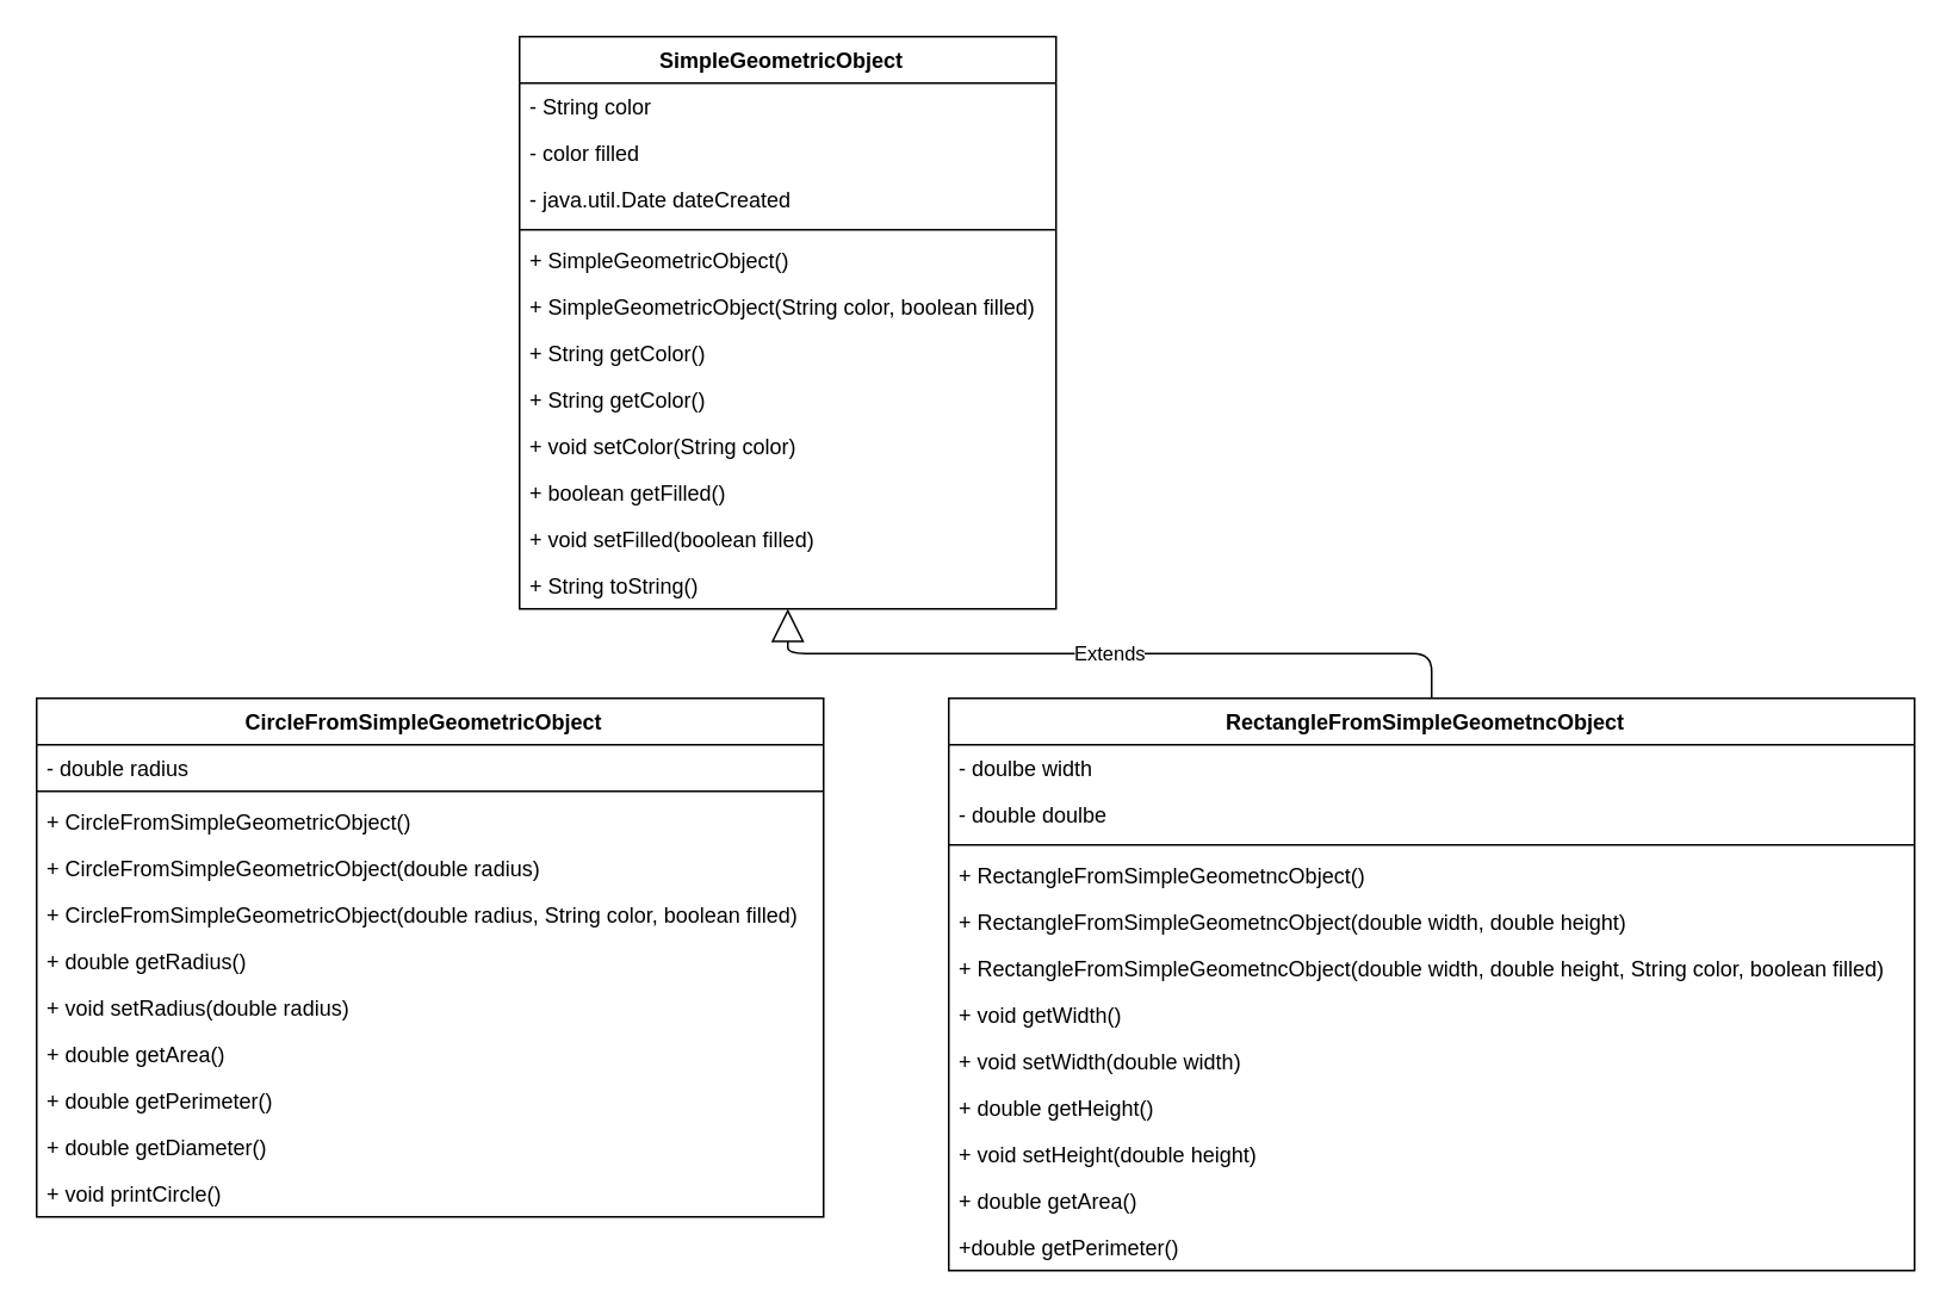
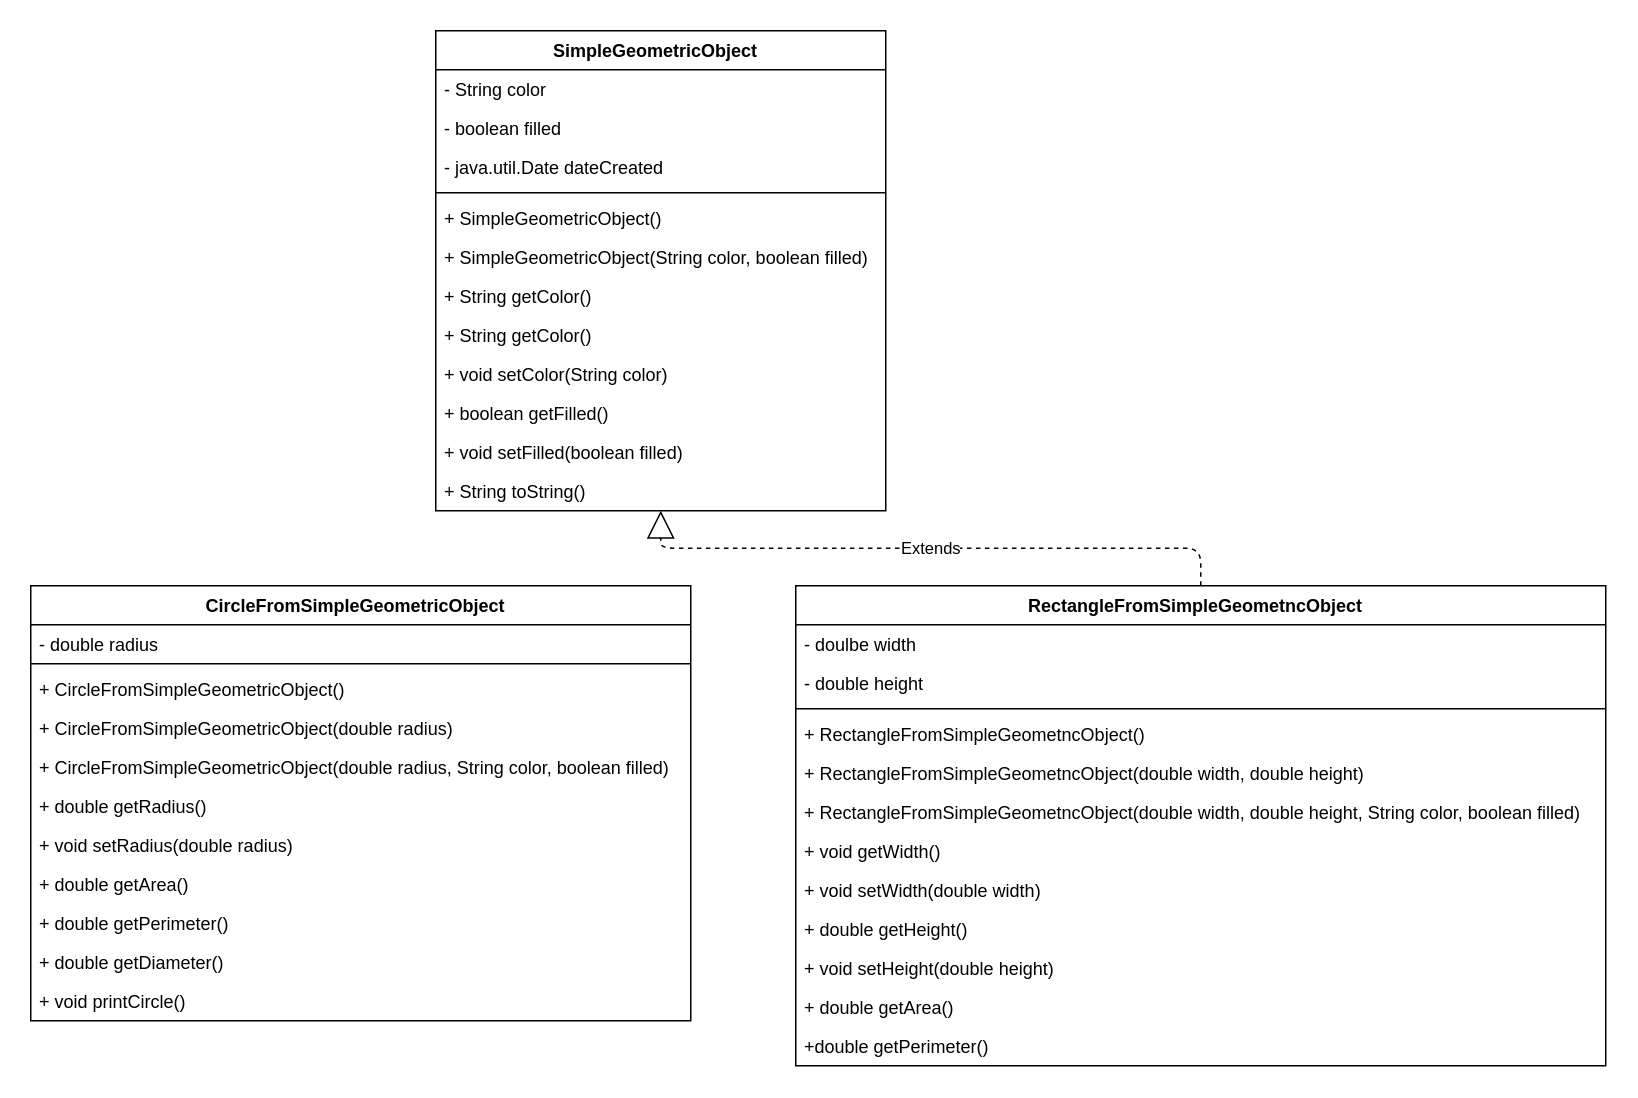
  <mxCell id="0" />
  <mxCell id="1" parent="0" />
  <mxCell id="2" value="SimpleGeometricObject  " style="swimlane;fontStyle=1;align=center;verticalAlign=top;childLayout=stackLayout;horizontal=1;startSize=26;horizontalStack=0;resizeParent=1;resizeParentMax=0;resizeLast=0;collapsible=1;marginBottom=0;" vertex="1" parent="1"><mxGeometry x="290" y="20" width="300" height="320" as="geometry" /></mxCell>
  <mxCell id="3" value="- String color" style="text;strokeColor=none;fillColor=none;align=left;verticalAlign=top;spacingLeft=4;spacingRight=4;overflow=hidden;rotatable=0;points=[[0,0.5],[1,0.5]];portConstraint=eastwest;" vertex="1" parent="2"><mxGeometry y="26" width="300" height="26" as="geometry" /></mxCell>
- <mxCell id="4" value="- color filled" style="text;strokeColor=none;fillColor=none;align=left;verticalAlign=top;spacingLeft=4;spacingRight=4;overflow=hidden;rotatable=0;points=[[0,0.5],[1,0.5]];portConstraint=eastwest;" vertex="1" parent="2"><mxGeometry y="52" width="300" height="26" as="geometry" /></mxCell>
+ <mxCell id="4" value="- boolean filled" style="text;strokeColor=none;fillColor=none;align=left;verticalAlign=top;spacingLeft=4;spacingRight=4;overflow=hidden;rotatable=0;points=[[0,0.5],[1,0.5]];portConstraint=eastwest;" vertex="1" parent="2"><mxGeometry y="52" width="300" height="26" as="geometry" /></mxCell>
  <mxCell id="5" value="- java.util.Date dateCreated" style="text;strokeColor=none;fillColor=none;align=left;verticalAlign=top;spacingLeft=4;spacingRight=4;overflow=hidden;rotatable=0;points=[[0,0.5],[1,0.5]];portConstraint=eastwest;" vertex="1" parent="2"><mxGeometry y="78" width="300" height="26" as="geometry" /></mxCell>
  <mxCell id="6" value="" style="line;strokeWidth=1;fillColor=none;align=left;verticalAlign=middle;spacingTop=-1;spacingLeft=3;spacingRight=3;rotatable=0;labelPosition=right;points=[];portConstraint=eastwest;" vertex="1" parent="2"><mxGeometry y="104" width="300" height="8" as="geometry" /></mxCell>
  <mxCell id="7" value="+ SimpleGeometricObject() " style="text;strokeColor=none;fillColor=none;align=left;verticalAlign=top;spacingLeft=4;spacingRight=4;overflow=hidden;rotatable=0;points=[[0,0.5],[1,0.5]];portConstraint=eastwest;" vertex="1" parent="2"><mxGeometry y="112" width="300" height="26" as="geometry" /></mxCell>
  <mxCell id="8" value="+ SimpleGeometricObject(String color, boolean filled) " style="text;strokeColor=none;fillColor=none;align=left;verticalAlign=top;spacingLeft=4;spacingRight=4;overflow=hidden;rotatable=0;points=[[0,0.5],[1,0.5]];portConstraint=eastwest;" vertex="1" parent="2"><mxGeometry y="138" width="300" height="26" as="geometry" /></mxCell>
  <mxCell id="9" value="+ String getColor()" style="text;strokeColor=none;fillColor=none;align=left;verticalAlign=top;spacingLeft=4;spacingRight=4;overflow=hidden;rotatable=0;points=[[0,0.5],[1,0.5]];portConstraint=eastwest;" vertex="1" parent="2"><mxGeometry y="164" width="300" height="26" as="geometry" /></mxCell>
  <mxCell id="10" value="+ String getColor()" style="text;strokeColor=none;fillColor=none;align=left;verticalAlign=top;spacingLeft=4;spacingRight=4;overflow=hidden;rotatable=0;points=[[0,0.5],[1,0.5]];portConstraint=eastwest;" vertex="1" parent="2"><mxGeometry y="190" width="300" height="26" as="geometry" /></mxCell>
  <mxCell id="11" value="+ void setColor(String color)" style="text;strokeColor=none;fillColor=none;align=left;verticalAlign=top;spacingLeft=4;spacingRight=4;overflow=hidden;rotatable=0;points=[[0,0.5],[1,0.5]];portConstraint=eastwest;" vertex="1" parent="2"><mxGeometry y="216" width="300" height="26" as="geometry" /></mxCell>
  <mxCell id="12" value="+ boolean getFilled()" style="text;strokeColor=none;fillColor=none;align=left;verticalAlign=top;spacingLeft=4;spacingRight=4;overflow=hidden;rotatable=0;points=[[0,0.5],[1,0.5]];portConstraint=eastwest;" vertex="1" parent="2"><mxGeometry y="242" width="300" height="26" as="geometry" /></mxCell>
  <mxCell id="13" value="+ void setFilled(boolean filled)" style="text;strokeColor=none;fillColor=none;align=left;verticalAlign=top;spacingLeft=4;spacingRight=4;overflow=hidden;rotatable=0;points=[[0,0.5],[1,0.5]];portConstraint=eastwest;" vertex="1" parent="2"><mxGeometry y="268" width="300" height="26" as="geometry" /></mxCell>
  <mxCell id="14" value="+ String toString()" style="text;strokeColor=none;fillColor=none;align=left;verticalAlign=top;spacingLeft=4;spacingRight=4;overflow=hidden;rotatable=0;points=[[0,0.5],[1,0.5]];portConstraint=eastwest;" vertex="1" parent="2"><mxGeometry y="294" width="300" height="26" as="geometry" /></mxCell>
- <mxCell id="15" value="Extends" style="endArrow=block;endSize=16;endFill=0;html=1;edgeStyle=orthogonalEdgeStyle;" edge="1" parent="1" source="16" target="2"><mxGeometry width="160" relative="1" as="geometry"><mxPoint x="290" y="360" as="sourcePoint" /><mxPoint x="450" y="360" as="targetPoint" /></mxGeometry></mxCell>
+ <mxCell id="15" value="Extends" style="endArrow=block;endSize=16;endFill=0;html=1;edgeStyle=orthogonalEdgeStyle;dashed=1;" edge="1" parent="1" source="16" target="2"><mxGeometry width="160" relative="1" as="geometry"><mxPoint x="290" y="360" as="sourcePoint" /><mxPoint x="450" y="360" as="targetPoint" /></mxGeometry></mxCell>
  <mxCell id="16" value="RectangleFromSimpleGeometncObject  " style="swimlane;fontStyle=1;align=center;verticalAlign=top;childLayout=stackLayout;horizontal=1;startSize=26;horizontalStack=0;resizeParent=1;resizeParentMax=0;resizeLast=0;collapsible=1;marginBottom=0;" vertex="1" parent="1"><mxGeometry x="530" y="390" width="540" height="320" as="geometry" /></mxCell>
  <mxCell id="17" value="- doulbe width" style="text;strokeColor=none;fillColor=none;align=left;verticalAlign=top;spacingLeft=4;spacingRight=4;overflow=hidden;rotatable=0;points=[[0,0.5],[1,0.5]];portConstraint=eastwest;" vertex="1" parent="16"><mxGeometry y="26" width="540" height="26" as="geometry" /></mxCell>
- <mxCell id="18" value="- double doulbe" style="text;strokeColor=none;fillColor=none;align=left;verticalAlign=top;spacingLeft=4;spacingRight=4;overflow=hidden;rotatable=0;points=[[0,0.5],[1,0.5]];portConstraint=eastwest;" vertex="1" parent="16"><mxGeometry y="52" width="540" height="26" as="geometry" /></mxCell>
+ <mxCell id="18" value="- double height" style="text;strokeColor=none;fillColor=none;align=left;verticalAlign=top;spacingLeft=4;spacingRight=4;overflow=hidden;rotatable=0;points=[[0,0.5],[1,0.5]];portConstraint=eastwest;" vertex="1" parent="16"><mxGeometry y="52" width="540" height="26" as="geometry" /></mxCell>
  <mxCell id="19" value="" style="line;strokeWidth=1;fillColor=none;align=left;verticalAlign=middle;spacingTop=-1;spacingLeft=3;spacingRight=3;rotatable=0;labelPosition=right;points=[];portConstraint=eastwest;" vertex="1" parent="16"><mxGeometry y="78" width="540" height="8" as="geometry" /></mxCell>
  <mxCell id="20" value="+ RectangleFromSimpleGeometncObject() " style="text;strokeColor=none;fillColor=none;align=left;verticalAlign=top;spacingLeft=4;spacingRight=4;overflow=hidden;rotatable=0;points=[[0,0.5],[1,0.5]];portConstraint=eastwest;" vertex="1" parent="16"><mxGeometry y="86" width="540" height="26" as="geometry" /></mxCell>
  <mxCell id="21" value="+ RectangleFromSimpleGeometncObject(double width, double height) " style="text;strokeColor=none;fillColor=none;align=left;verticalAlign=top;spacingLeft=4;spacingRight=4;overflow=hidden;rotatable=0;points=[[0,0.5],[1,0.5]];portConstraint=eastwest;" vertex="1" parent="16"><mxGeometry y="112" width="540" height="26" as="geometry" /></mxCell>
  <mxCell id="22" value="+ RectangleFromSimpleGeometncObject(double width, double height, String color, boolean filled) " style="text;strokeColor=none;fillColor=none;align=left;verticalAlign=top;spacingLeft=4;spacingRight=4;overflow=hidden;rotatable=0;points=[[0,0.5],[1,0.5]];portConstraint=eastwest;" vertex="1" parent="16"><mxGeometry y="138" width="540" height="26" as="geometry" /></mxCell>
  <mxCell id="23" value="+ void getWidth()" style="text;strokeColor=none;fillColor=none;align=left;verticalAlign=top;spacingLeft=4;spacingRight=4;overflow=hidden;rotatable=0;points=[[0,0.5],[1,0.5]];portConstraint=eastwest;" vertex="1" parent="16"><mxGeometry y="164" width="540" height="26" as="geometry" /></mxCell>
  <mxCell id="24" value="+ void setWidth(double width)" style="text;strokeColor=none;fillColor=none;align=left;verticalAlign=top;spacingLeft=4;spacingRight=4;overflow=hidden;rotatable=0;points=[[0,0.5],[1,0.5]];portConstraint=eastwest;" vertex="1" parent="16"><mxGeometry y="190" width="540" height="26" as="geometry" /></mxCell>
  <mxCell id="25" value="+ double getHeight()" style="text;strokeColor=none;fillColor=none;align=left;verticalAlign=top;spacingLeft=4;spacingRight=4;overflow=hidden;rotatable=0;points=[[0,0.5],[1,0.5]];portConstraint=eastwest;" vertex="1" parent="16"><mxGeometry y="216" width="540" height="26" as="geometry" /></mxCell>
  <mxCell id="26" value="+ void setHeight(double height)" style="text;strokeColor=none;fillColor=none;align=left;verticalAlign=top;spacingLeft=4;spacingRight=4;overflow=hidden;rotatable=0;points=[[0,0.5],[1,0.5]];portConstraint=eastwest;" vertex="1" parent="16"><mxGeometry y="242" width="540" height="26" as="geometry" /></mxCell>
  <mxCell id="27" value="+ double getArea()" style="text;strokeColor=none;fillColor=none;align=left;verticalAlign=top;spacingLeft=4;spacingRight=4;overflow=hidden;rotatable=0;points=[[0,0.5],[1,0.5]];portConstraint=eastwest;" vertex="1" parent="16"><mxGeometry y="268" width="540" height="26" as="geometry" /></mxCell>
  <mxCell id="28" value="+double getPerimeter()" style="text;strokeColor=none;fillColor=none;align=left;verticalAlign=top;spacingLeft=4;spacingRight=4;overflow=hidden;rotatable=0;points=[[0,0.5],[1,0.5]];portConstraint=eastwest;" vertex="1" parent="16"><mxGeometry y="294" width="540" height="26" as="geometry" /></mxCell>
  <mxCell id="29" value="CircleFromSimpleGeometricObject  " style="swimlane;fontStyle=1;align=center;verticalAlign=top;childLayout=stackLayout;horizontal=1;startSize=26;horizontalStack=0;resizeParent=1;resizeParentMax=0;resizeLast=0;collapsible=1;marginBottom=0;" vertex="1" parent="1"><mxGeometry x="20" y="390" width="440" height="290" as="geometry" /></mxCell>
  <mxCell id="30" value="- double radius" style="text;strokeColor=none;fillColor=none;align=left;verticalAlign=top;spacingLeft=4;spacingRight=4;overflow=hidden;rotatable=0;points=[[0,0.5],[1,0.5]];portConstraint=eastwest;" vertex="1" parent="29"><mxGeometry y="26" width="440" height="22" as="geometry" /></mxCell>
  <mxCell id="31" value="" style="line;strokeWidth=1;fillColor=none;align=left;verticalAlign=middle;spacingTop=-1;spacingLeft=3;spacingRight=3;rotatable=0;labelPosition=right;points=[];portConstraint=eastwest;" vertex="1" parent="29"><mxGeometry y="48" width="440" height="8" as="geometry" /></mxCell>
  <mxCell id="32" value="+ CircleFromSimpleGeometricObject() " style="text;strokeColor=none;fillColor=none;align=left;verticalAlign=top;spacingLeft=4;spacingRight=4;overflow=hidden;rotatable=0;points=[[0,0.5],[1,0.5]];portConstraint=eastwest;" vertex="1" parent="29"><mxGeometry y="56" width="440" height="26" as="geometry" /></mxCell>
  <mxCell id="33" value="+ CircleFromSimpleGeometricObject(double radius) " style="text;strokeColor=none;fillColor=none;align=left;verticalAlign=top;spacingLeft=4;spacingRight=4;overflow=hidden;rotatable=0;points=[[0,0.5],[1,0.5]];portConstraint=eastwest;" vertex="1" parent="29"><mxGeometry y="82" width="440" height="26" as="geometry" /></mxCell>
  <mxCell id="34" value="+ CircleFromSimpleGeometricObject(double radius, String color, boolean filled) " style="text;strokeColor=none;fillColor=none;align=left;verticalAlign=top;spacingLeft=4;spacingRight=4;overflow=hidden;rotatable=0;points=[[0,0.5],[1,0.5]];portConstraint=eastwest;" vertex="1" parent="29"><mxGeometry y="108" width="440" height="26" as="geometry" /></mxCell>
  <mxCell id="35" value="+ double getRadius()" style="text;strokeColor=none;fillColor=none;align=left;verticalAlign=top;spacingLeft=4;spacingRight=4;overflow=hidden;rotatable=0;points=[[0,0.5],[1,0.5]];portConstraint=eastwest;" vertex="1" parent="29"><mxGeometry y="134" width="440" height="26" as="geometry" /></mxCell>
  <mxCell id="36" value="+ void setRadius(double radius)" style="text;strokeColor=none;fillColor=none;align=left;verticalAlign=top;spacingLeft=4;spacingRight=4;overflow=hidden;rotatable=0;points=[[0,0.5],[1,0.5]];portConstraint=eastwest;" vertex="1" parent="29"><mxGeometry y="160" width="440" height="26" as="geometry" /></mxCell>
  <mxCell id="37" value="+ double getArea()" style="text;strokeColor=none;fillColor=none;align=left;verticalAlign=top;spacingLeft=4;spacingRight=4;overflow=hidden;rotatable=0;points=[[0,0.5],[1,0.5]];portConstraint=eastwest;" vertex="1" parent="29"><mxGeometry y="186" width="440" height="26" as="geometry" /></mxCell>
  <mxCell id="38" value="+ double getPerimeter()" style="text;strokeColor=none;fillColor=none;align=left;verticalAlign=top;spacingLeft=4;spacingRight=4;overflow=hidden;rotatable=0;points=[[0,0.5],[1,0.5]];portConstraint=eastwest;" vertex="1" parent="29"><mxGeometry y="212" width="440" height="26" as="geometry" /></mxCell>
  <mxCell id="39" value="+ double getDiameter()" style="text;strokeColor=none;fillColor=none;align=left;verticalAlign=top;spacingLeft=4;spacingRight=4;overflow=hidden;rotatable=0;points=[[0,0.5],[1,0.5]];portConstraint=eastwest;" vertex="1" parent="29"><mxGeometry y="238" width="440" height="26" as="geometry" /></mxCell>
  <mxCell id="40" value="+ void printCircle()" style="text;strokeColor=none;fillColor=none;align=left;verticalAlign=top;spacingLeft=4;spacingRight=4;overflow=hidden;rotatable=0;points=[[0,0.5],[1,0.5]];portConstraint=eastwest;" vertex="1" parent="29"><mxGeometry y="264" width="440" height="26" as="geometry" /></mxCell>
